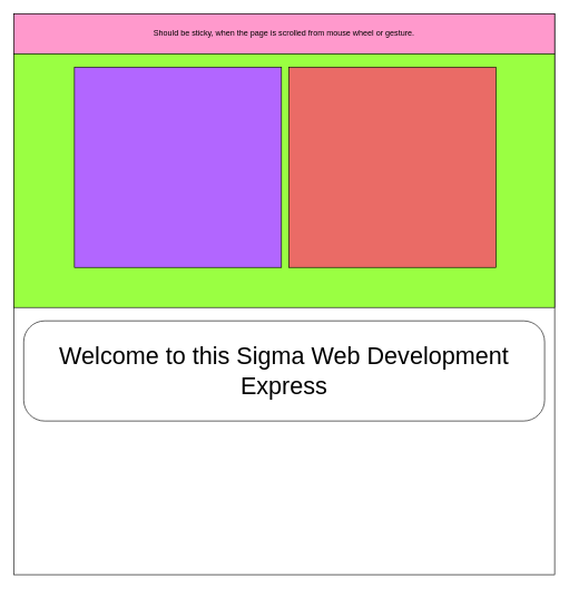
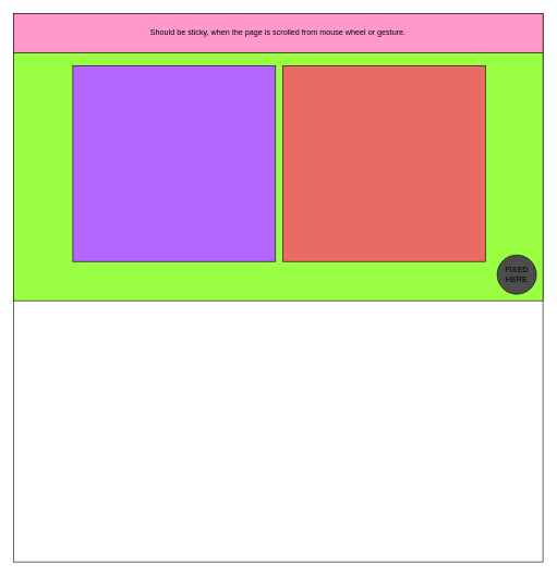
  <mxCell id="0" />
  <mxCell id="1" parent="0" />
  <mxCell id="2" value="" style="whiteSpace=wrap;html=1;" vertex="1" parent="1"><mxGeometry x="20" y="20" width="810" height="840" as="geometry" /></mxCell>
  <mxCell id="3" value="Should be sticky, when the page is scrolled from mouse wheel or gesture." style="whiteSpace=wrap;html=1;fillColor=#FF99CC;" vertex="1" parent="1"><mxGeometry x="20" y="20" width="810" height="60" as="geometry" /></mxCell>
  <mxCell id="4" value="" style="rounded=0;whiteSpace=wrap;html=1;fillColor=#9AFF42;" vertex="1" parent="1"><mxGeometry x="20" y="80" width="810" height="380" as="geometry" /></mxCell>
  <mxCell id="5" value="" style="whiteSpace=wrap;html=1;fillColor=#B266FF;" vertex="1" parent="1"><mxGeometry x="111" y="100" width="310" height="300" as="geometry" /></mxCell>
  <mxCell id="6" value="" style="whiteSpace=wrap;html=1;fillColor=#EA6B66;" vertex="1" parent="1"><mxGeometry x="432" y="100" width="310" height="300" as="geometry" /></mxCell>
- <mxCell id="7" value="&lt;font style=&quot;font-size: 36px;&quot;&gt;Welcome to this Sigma Web Development Express&lt;/font&gt;" style="rounded=1;whiteSpace=wrap;html=1;arcSize=21;" vertex="1" parent="1"><mxGeometry x="35" y="480" width="780" height="150" as="geometry" /></mxCell>
+ <mxCell id="8" value="FIXED&lt;div&gt;HERE&lt;/div&gt;" style="ellipse;whiteSpace=wrap;html=1;aspect=fixed;fillColor=#4D4D4D;" vertex="1" parent="1"><mxGeometry x="760" y="390" width="60" height="60" as="geometry" /></mxCell>
